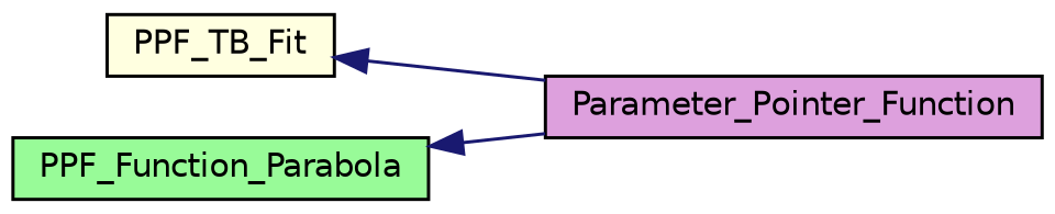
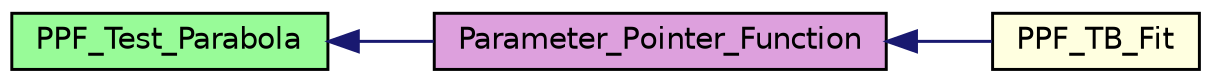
  digraph {
    rankdir=LR
    node [color=black fontname=Helvetica fontsize=10 shape=record style=filled]
    edge [color=midnightblue dir=back fontname=Helvetica fontsize=10 labelfontname=Helvetica labelfontsize=10 style=solid]
    n1 [fillcolor=plum height=0.2 label=Parameter_Pointer_Function width=0.4]
    n2 [fillcolor=lightyellow height=0.2 label=PPF_TB_Fit width=0.4]
-   n3 [fillcolor=palegreen height=0.2 label=PPF_Function_Parabola width=0.4]
-   n2 -> n1
+   n3 [fillcolor=palegreen height=0.2 label=PPF_Test_Parabola width=0.4]
+   n1 -> n2
    n3 -> n1
  }
